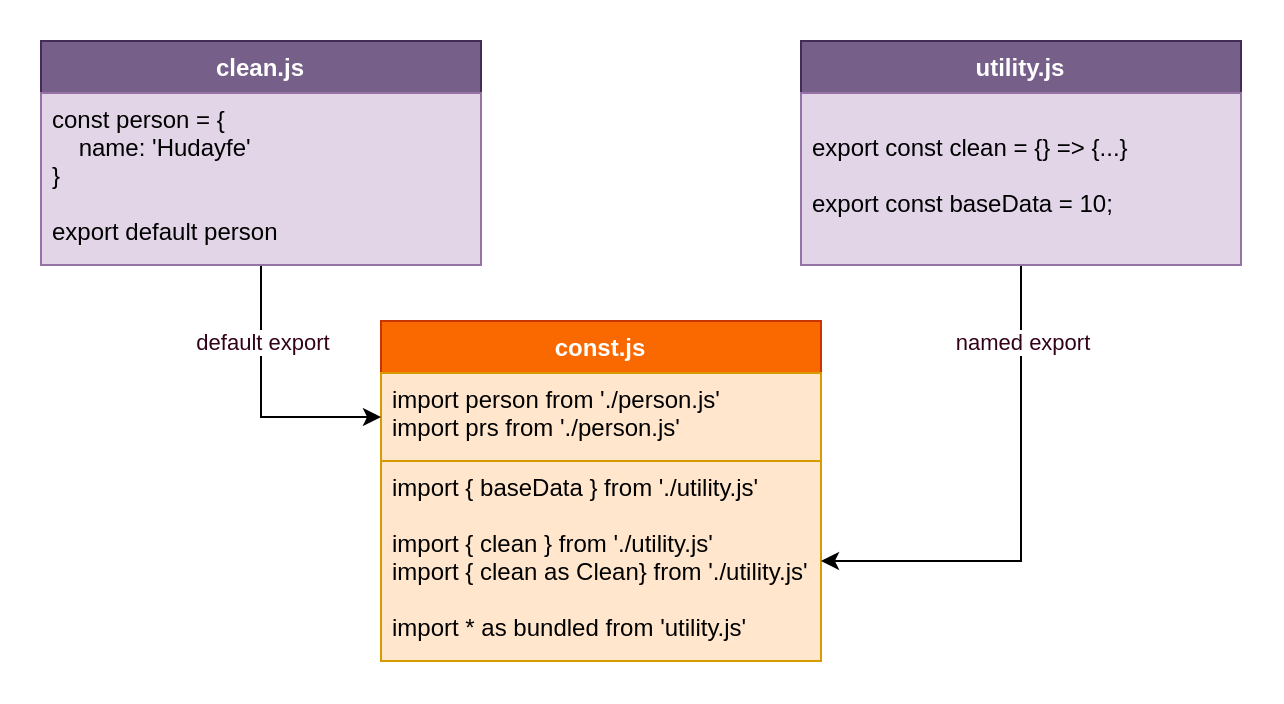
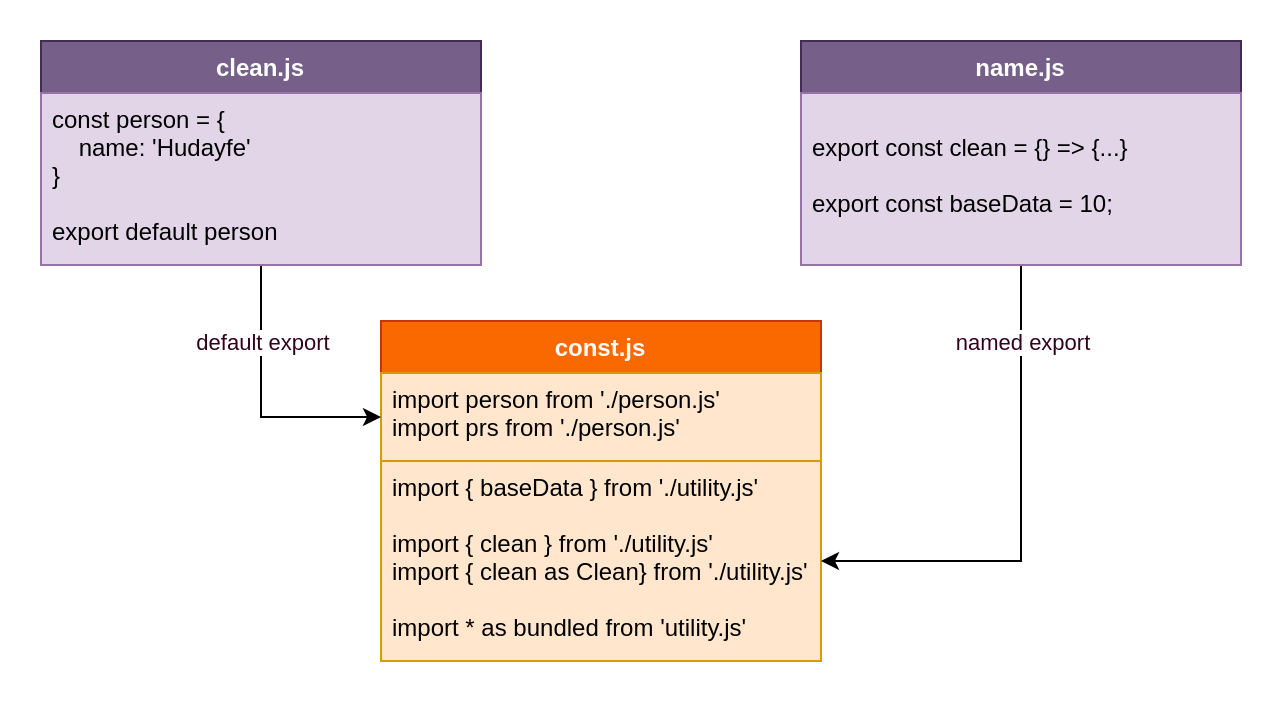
  <mxCell id="0" />
  <mxCell id="1" parent="0" />
  <mxCell id="2" value="const.js" style="swimlane;fontStyle=1;align=center;verticalAlign=top;childLayout=stackLayout;horizontal=1;startSize=26;horizontalStack=0;resizeParent=1;resizeParentMax=0;resizeLast=0;collapsible=1;marginBottom=0;rounded=0;shadow=0;glass=0;sketch=0;strokeColor=#C73500;fillColor=#fa6800;gradientDirection=north;fontColor=#FFFFFF;" vertex="1" parent="1"><mxGeometry x="190" y="160" width="220" height="170" as="geometry" /></mxCell>
  <mxCell id="3" value="import person from './person.js'&#10;import prs from './person.js'" style="text;strokeColor=#d79b00;fillColor=#ffe6cc;align=left;verticalAlign=top;spacingLeft=4;spacingRight=4;overflow=hidden;rotatable=0;points=[[0,0.5],[1,0.5]];portConstraint=eastwest;rounded=0;shadow=0;glass=0;sketch=0;" vertex="1" parent="2"><mxGeometry y="26" width="220" height="44" as="geometry" /></mxCell>
  <mxCell id="4" value="import { baseData } from './utility.js'&#10;&#10;import { clean } from './utility.js'&#10;import { clean as Clean} from './utility.js'&#10;&#10;import * as bundled from 'utility.js'" style="text;strokeColor=#d79b00;fillColor=#ffe6cc;align=left;verticalAlign=top;spacingLeft=4;spacingRight=4;overflow=hidden;rotatable=0;points=[[0,0.5],[1,0.5]];portConstraint=eastwest;rounded=0;shadow=0;glass=0;sketch=0;" vertex="1" parent="2"><mxGeometry y="70" width="220" height="100" as="geometry" /></mxCell>
  <mxCell id="5" style="edgeStyle=orthogonalEdgeStyle;rounded=0;orthogonalLoop=1;jettySize=auto;html=1;exitX=0.5;exitY=1;exitDx=0;exitDy=0;fontColor=#33001A;" edge="1" parent="1" source="7" target="3"><mxGeometry relative="1" as="geometry" /></mxCell>
  <mxCell id="6" value="default export" style="edgeLabel;html=1;align=center;verticalAlign=middle;resizable=0;points=[];fontColor=#33001A;" vertex="1" connectable="0" parent="5"><mxGeometry x="-0.704" relative="1" as="geometry"><mxPoint y="18" as="offset" /></mxGeometry></mxCell>
  <mxCell id="7" value="clean.js" style="swimlane;fontStyle=1;align=center;verticalAlign=top;childLayout=stackLayout;horizontal=1;startSize=26;horizontalStack=0;resizeParent=1;resizeParentMax=0;resizeLast=0;collapsible=1;marginBottom=0;rounded=0;shadow=0;glass=0;sketch=0;strokeColor=#432D57;fillColor=#76608a;gradientDirection=north;fontColor=#ffffff;" vertex="1" parent="1"><mxGeometry x="20" y="20" width="220" height="112" as="geometry" /></mxCell>
  <mxCell id="8" value="const person = {&#10;&#09;    name: 'Hudayfe'&#10;}&#10;&#10;export default person" style="text;strokeColor=#9673a6;fillColor=#e1d5e7;align=left;verticalAlign=top;spacingLeft=4;spacingRight=4;overflow=hidden;rotatable=0;points=[[0,0.5],[1,0.5]];portConstraint=eastwest;rounded=0;shadow=0;glass=0;sketch=0;" vertex="1" parent="7"><mxGeometry y="26" width="220" height="86" as="geometry" /></mxCell>
  <mxCell id="9" style="edgeStyle=orthogonalEdgeStyle;rounded=0;orthogonalLoop=1;jettySize=auto;html=1;exitX=0.5;exitY=1;exitDx=0;exitDy=0;fontColor=#FFFFFF;" edge="1" parent="1" source="11" target="4"><mxGeometry relative="1" as="geometry"><mxPoint x="430" y="350" as="targetPoint" /></mxGeometry></mxCell>
  <mxCell id="10" value="named export" style="edgeLabel;html=1;align=center;verticalAlign=middle;resizable=0;points=[];fontColor=#33001A;" vertex="1" connectable="0" parent="9"><mxGeometry x="-0.672" y="-2" relative="1" as="geometry"><mxPoint x="2" y="-3" as="offset" /></mxGeometry></mxCell>
- <mxCell id="11" value="utility.js" style="swimlane;fontStyle=1;align=center;verticalAlign=top;childLayout=stackLayout;horizontal=1;startSize=26;horizontalStack=0;resizeParent=1;resizeParentMax=0;resizeLast=0;collapsible=1;marginBottom=0;rounded=0;shadow=0;glass=0;sketch=0;strokeColor=#432D57;fillColor=#76608a;gradientDirection=north;fontColor=#ffffff;" vertex="1" parent="1"><mxGeometry x="400" y="20" width="220" height="112" as="geometry" /></mxCell>
+ <mxCell id="11" value="name.js" style="swimlane;fontStyle=1;align=center;verticalAlign=top;childLayout=stackLayout;horizontal=1;startSize=26;horizontalStack=0;resizeParent=1;resizeParentMax=0;resizeLast=0;collapsible=1;marginBottom=0;rounded=0;shadow=0;glass=0;sketch=0;strokeColor=#432D57;fillColor=#76608a;gradientDirection=north;fontColor=#ffffff;" vertex="1" parent="1"><mxGeometry x="400" y="20" width="220" height="112" as="geometry" /></mxCell>
  <mxCell id="12" value="&#10;export const clean = {} =&gt; {...}&#10;&#10;export const baseData = 10;" style="text;strokeColor=#9673a6;fillColor=#e1d5e7;align=left;verticalAlign=top;spacingLeft=4;spacingRight=4;overflow=hidden;rotatable=0;points=[[0,0.5],[1,0.5]];portConstraint=eastwest;rounded=0;shadow=0;glass=0;sketch=0;" vertex="1" parent="11"><mxGeometry y="26" width="220" height="86" as="geometry" /></mxCell>
